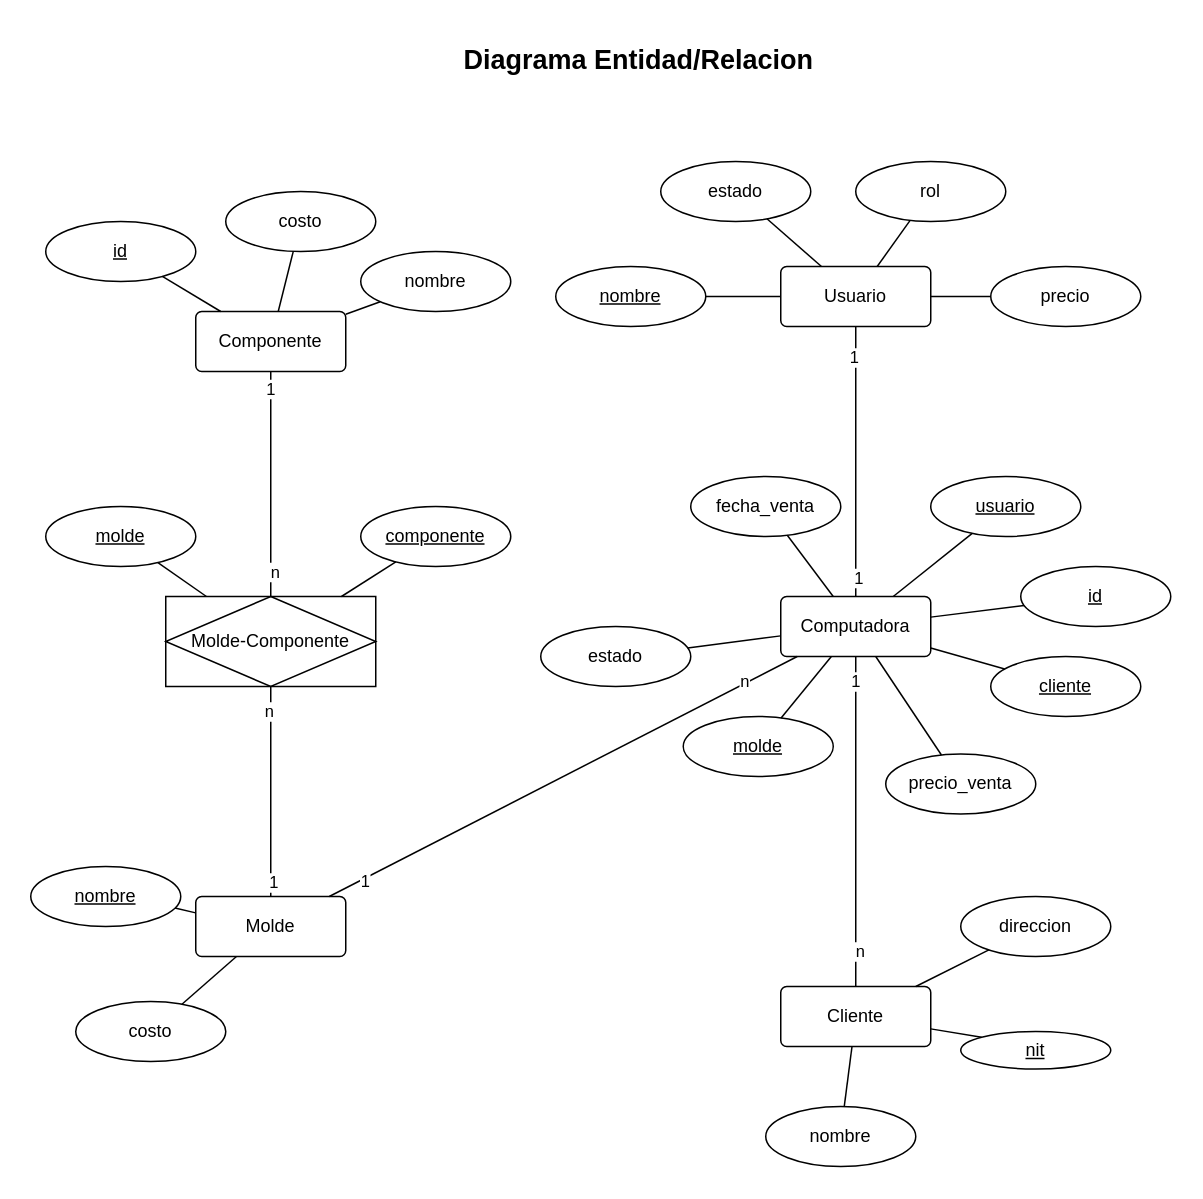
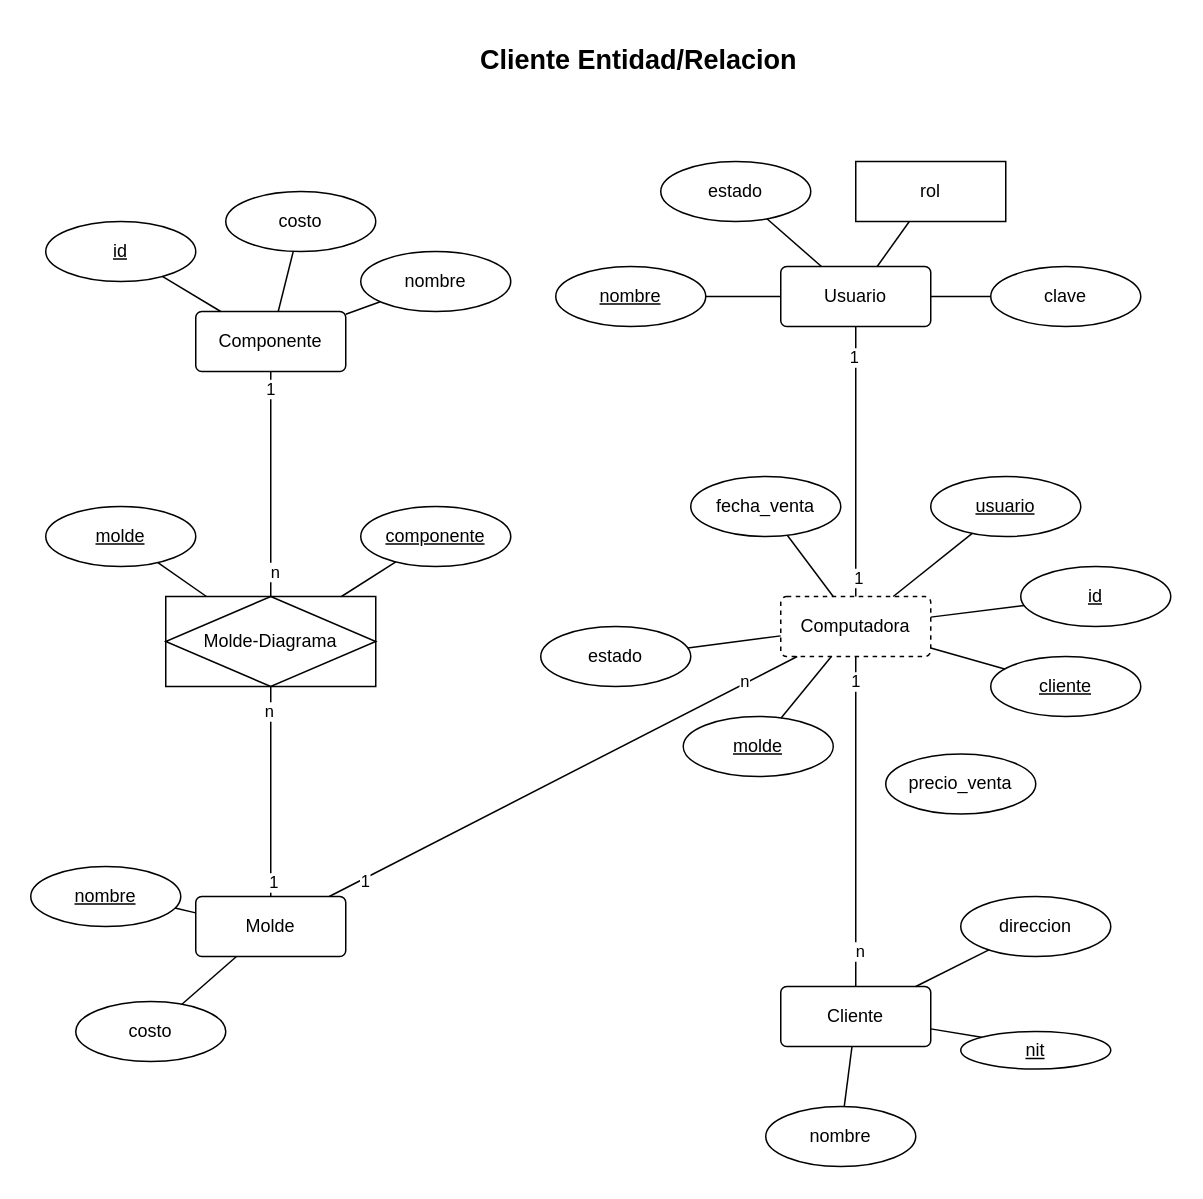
  <mxCell id="0" />
  <mxCell id="1" parent="0" />
  <mxCell id="2" value="Componente" style="rounded=1;arcSize=10;whiteSpace=wrap;html=1;align=center;" parent="1" vertex="1"><mxGeometry x="130" y="207" width="100" height="40" as="geometry" /></mxCell>
- <mxCell id="3" value="Computadora" style="rounded=1;arcSize=10;whiteSpace=wrap;html=1;align=center;" parent="1" vertex="1"><mxGeometry x="520" y="397" width="100" height="40" as="geometry" /></mxCell>
+ <mxCell id="3" value="Computadora" style="rounded=1;arcSize=10;whiteSpace=wrap;html=1;align=center;dashed=1;" parent="1" vertex="1"><mxGeometry x="520" y="397" width="100" height="40" as="geometry" /></mxCell>
  <mxCell id="4" value="Molde" style="rounded=1;arcSize=10;whiteSpace=wrap;html=1;align=center;" parent="1" vertex="1"><mxGeometry x="130" y="597" width="100" height="40" as="geometry" /></mxCell>
  <mxCell id="5" value="Usuario" style="rounded=1;arcSize=10;whiteSpace=wrap;html=1;align=center;" parent="1" vertex="1"><mxGeometry x="520" y="177" width="100" height="40" as="geometry" /></mxCell>
  <mxCell id="6" value="Cliente" style="rounded=1;arcSize=10;whiteSpace=wrap;html=1;align=center;" parent="1" vertex="1"><mxGeometry x="520" y="657" width="100" height="40" as="geometry" /></mxCell>
  <mxCell id="7" value="estado" style="ellipse;whiteSpace=wrap;html=1;align=center;" parent="1" vertex="1"><mxGeometry x="440" y="107" width="100" height="40" as="geometry" /></mxCell>
  <mxCell id="8" value="&lt;u&gt;id&lt;/u&gt;" style="ellipse;whiteSpace=wrap;html=1;align=center;" parent="1" vertex="1"><mxGeometry x="30" y="147" width="100" height="40" as="geometry" /></mxCell>
  <mxCell id="9" value="costo" style="ellipse;whiteSpace=wrap;html=1;align=center;" parent="1" vertex="1"><mxGeometry x="50" y="667" width="100" height="40" as="geometry" /></mxCell>
  <mxCell id="10" value="&lt;u&gt;nombre&lt;/u&gt;" style="ellipse;whiteSpace=wrap;html=1;align=center;" parent="1" vertex="1"><mxGeometry x="20" y="577" width="100" height="40" as="geometry" /></mxCell>
- <mxCell id="11" value="rol" style="ellipse;whiteSpace=wrap;html=1;align=center;" parent="1" vertex="1"><mxGeometry x="570" y="107" width="100" height="40" as="geometry" /></mxCell>
+ <mxCell id="11" value="rol" style="whiteSpace=wrap;html=1;align=center;rounded=0;" parent="1" vertex="1"><mxGeometry x="570" y="107" width="100" height="40" as="geometry" /></mxCell>
  <mxCell id="12" value="estado" style="ellipse;whiteSpace=wrap;html=1;align=center;" parent="1" vertex="1"><mxGeometry x="360" y="417" width="100" height="40" as="geometry" /></mxCell>
  <mxCell id="13" value="&lt;u&gt;molde&lt;/u&gt;" style="ellipse;whiteSpace=wrap;html=1;align=center;" parent="1" vertex="1"><mxGeometry x="455" y="477" width="100" height="40" as="geometry" /></mxCell>
  <mxCell id="14" value="&lt;u&gt;id&lt;/u&gt;" style="ellipse;whiteSpace=wrap;html=1;align=center;" parent="1" vertex="1"><mxGeometry x="680" y="377" width="100" height="40" as="geometry" /></mxCell>
  <mxCell id="15" value="&lt;u&gt;usuario&lt;/u&gt;" style="ellipse;whiteSpace=wrap;html=1;align=center;" parent="1" vertex="1"><mxGeometry x="620" y="317" width="100" height="40" as="geometry" /></mxCell>
  <mxCell id="16" value="&lt;u&gt;nit&lt;/u&gt;" style="ellipse;whiteSpace=wrap;html=1;align=center;" parent="1" vertex="1"><mxGeometry x="640" y="687" width="100" height="25" as="geometry" /></mxCell>
  <mxCell id="17" value="direccion" style="ellipse;whiteSpace=wrap;html=1;align=center;" parent="1" vertex="1"><mxGeometry x="640" y="597" width="100" height="40" as="geometry" /></mxCell>
  <mxCell id="18" value="nombre" style="ellipse;whiteSpace=wrap;html=1;align=center;" parent="1" vertex="1"><mxGeometry x="510" y="737" width="100" height="40" as="geometry" /></mxCell>
  <mxCell id="19" value="costo" style="ellipse;whiteSpace=wrap;html=1;align=center;" parent="1" vertex="1"><mxGeometry x="150" y="127" width="100" height="40" as="geometry" /></mxCell>
- <mxCell id="20" value="precio" style="ellipse;whiteSpace=wrap;html=1;align=center;" parent="1" vertex="1"><mxGeometry x="660" y="177" width="100" height="40" as="geometry" /></mxCell>
+ <mxCell id="20" value="clave" style="ellipse;whiteSpace=wrap;html=1;align=center;" parent="1" vertex="1"><mxGeometry x="660" y="177" width="100" height="40" as="geometry" /></mxCell>
  <mxCell id="21" value="&lt;u&gt;nombre&lt;/u&gt;" style="ellipse;whiteSpace=wrap;html=1;align=center;" parent="1" vertex="1"><mxGeometry x="370" y="177" width="100" height="40" as="geometry" /></mxCell>
  <mxCell id="22" value="precio_venta" style="ellipse;whiteSpace=wrap;html=1;align=center;" parent="1" vertex="1"><mxGeometry x="590" y="502" width="100" height="40" as="geometry" /></mxCell>
- <mxCell id="23" value="&lt;font style=&quot;font-size: 18px;&quot;&gt;&lt;b&gt;Diagrama Entidad/Relacion&lt;/b&gt;&lt;/font&gt;" style="text;html=1;align=center;verticalAlign=middle;resizable=0;points=[];autosize=1;strokeColor=none;fillColor=none;" parent="1" vertex="1"><mxGeometry x="295" y="20" width="260" height="40" as="geometry" /></mxCell>
+ <mxCell id="23" value="&lt;font style=&quot;font-size: 18px;&quot;&gt;&lt;b&gt;Cliente Entidad/Relacion&lt;/b&gt;&lt;/font&gt;" style="text;html=1;align=center;verticalAlign=middle;resizable=0;points=[];autosize=1;strokeColor=none;fillColor=none;" parent="1" vertex="1"><mxGeometry x="295" y="20" width="260" height="40" as="geometry" /></mxCell>
  <mxCell id="24" value="" style="endArrow=none;html=1;rounded=0;" parent="1" source="2" target="8" edge="1"><mxGeometry width="50" height="50" relative="1" as="geometry"><mxPoint x="410" y="357" as="sourcePoint" /><mxPoint x="460" y="307" as="targetPoint" /></mxGeometry></mxCell>
  <mxCell id="25" value="" style="endArrow=none;html=1;rounded=0;" parent="1" source="2" target="19" edge="1"><mxGeometry width="50" height="50" relative="1" as="geometry"><mxPoint x="148" y="207" as="sourcePoint" /><mxPoint x="127" y="194" as="targetPoint" /></mxGeometry></mxCell>
  <mxCell id="26" value="" style="endArrow=none;html=1;rounded=0;" parent="1" source="5" target="11" edge="1"><mxGeometry width="50" height="50" relative="1" as="geometry"><mxPoint x="185" y="177" as="sourcePoint" /><mxPoint x="195" y="137" as="targetPoint" /></mxGeometry></mxCell>
  <mxCell id="27" value="" style="endArrow=none;html=1;rounded=0;" parent="1" source="5" target="7" edge="1"><mxGeometry width="50" height="50" relative="1" as="geometry"><mxPoint x="195" y="187" as="sourcePoint" /><mxPoint x="205" y="147" as="targetPoint" /></mxGeometry></mxCell>
  <mxCell id="28" value="" style="endArrow=none;html=1;rounded=0;" parent="1" source="5" target="21" edge="1"><mxGeometry width="50" height="50" relative="1" as="geometry"><mxPoint x="205" y="197" as="sourcePoint" /><mxPoint x="215" y="157" as="targetPoint" /></mxGeometry></mxCell>
  <mxCell id="29" value="" style="endArrow=none;html=1;rounded=0;" parent="1" source="5" target="20" edge="1"><mxGeometry width="50" height="50" relative="1" as="geometry"><mxPoint x="215" y="207" as="sourcePoint" /><mxPoint x="225" y="167" as="targetPoint" /></mxGeometry></mxCell>
  <mxCell id="30" value="" style="endArrow=none;html=1;rounded=0;" parent="1" source="12" target="3" edge="1"><mxGeometry width="50" height="50" relative="1" as="geometry"><mxPoint x="508.949" y="422.921" as="sourcePoint" /><mxPoint x="390" y="327" as="targetPoint" /></mxGeometry></mxCell>
  <mxCell id="31" value="" style="endArrow=none;html=1;rounded=0;" parent="1" source="13" target="3" edge="1"><mxGeometry width="50" height="50" relative="1" as="geometry"><mxPoint x="280" y="457" as="sourcePoint" /><mxPoint x="400" y="337" as="targetPoint" /></mxGeometry></mxCell>
  <mxCell id="32" value="" style="endArrow=none;html=1;rounded=0;" parent="1" source="3" target="15" edge="1"><mxGeometry width="50" height="50" relative="1" as="geometry"><mxPoint x="300" y="477" as="sourcePoint" /><mxPoint x="420" y="357" as="targetPoint" /></mxGeometry></mxCell>
  <mxCell id="33" value="" style="endArrow=none;html=1;rounded=0;" parent="1" source="3" target="14" edge="1"><mxGeometry width="50" height="50" relative="1" as="geometry"><mxPoint x="310" y="487" as="sourcePoint" /><mxPoint x="430" y="367" as="targetPoint" /></mxGeometry></mxCell>
- <mxCell id="34" value="" style="endArrow=none;html=1;rounded=0;" parent="1" source="3" target="22" edge="1"><mxGeometry width="50" height="50" relative="1" as="geometry"><mxPoint x="320" y="497" as="sourcePoint" /><mxPoint x="440" y="377" as="targetPoint" /></mxGeometry></mxCell>
  <mxCell id="35" value="" style="endArrow=none;html=1;rounded=0;" parent="1" source="17" target="6" edge="1"><mxGeometry width="50" height="50" relative="1" as="geometry"><mxPoint x="320" y="467" as="sourcePoint" /><mxPoint x="440" y="347" as="targetPoint" /></mxGeometry></mxCell>
  <mxCell id="36" value="" style="endArrow=none;html=1;rounded=0;" parent="1" source="18" target="6" edge="1"><mxGeometry width="50" height="50" relative="1" as="geometry"><mxPoint x="330" y="477" as="sourcePoint" /><mxPoint x="450" y="357" as="targetPoint" /></mxGeometry></mxCell>
  <mxCell id="37" value="" style="endArrow=none;html=1;rounded=0;entryX=0;entryY=0;entryDx=0;entryDy=0;" parent="1" source="6" target="16" edge="1"><mxGeometry width="50" height="50" relative="1" as="geometry"><mxPoint x="340" y="487" as="sourcePoint" /><mxPoint x="460" y="367" as="targetPoint" /></mxGeometry></mxCell>
  <mxCell id="38" value="" style="endArrow=none;html=1;rounded=0;" parent="1" source="4" target="9" edge="1"><mxGeometry width="50" height="50" relative="1" as="geometry"><mxPoint x="350" y="497" as="sourcePoint" /><mxPoint x="470" y="377" as="targetPoint" /></mxGeometry></mxCell>
  <mxCell id="39" value="" style="endArrow=none;html=1;rounded=0;" parent="1" source="10" target="4" edge="1"><mxGeometry width="50" height="50" relative="1" as="geometry"><mxPoint x="360" y="507" as="sourcePoint" /><mxPoint x="480" y="387" as="targetPoint" /></mxGeometry></mxCell>
- <mxCell id="40" value="Molde-Componente" style="shape=associativeEntity;whiteSpace=wrap;html=1;align=center;" parent="1" vertex="1"><mxGeometry x="110" y="397" width="140" height="60" as="geometry" /></mxCell>
+ <mxCell id="40" value="Molde-Diagrama" style="shape=associativeEntity;whiteSpace=wrap;html=1;align=center;" parent="1" vertex="1"><mxGeometry x="110" y="397" width="140" height="60" as="geometry" /></mxCell>
  <mxCell id="41" value="" style="endArrow=none;html=1;rounded=0;" parent="1" source="40" target="4" edge="1"><mxGeometry width="50" height="50" relative="1" as="geometry"><mxPoint x="380" y="567" as="sourcePoint" /><mxPoint x="500" y="447" as="targetPoint" /></mxGeometry></mxCell>
  <mxCell id="42" value="n" style="edgeLabel;html=1;align=center;verticalAlign=middle;resizable=0;points=[];" parent="41" vertex="1" connectable="0"><mxGeometry x="-0.778" y="-2" relative="1" as="geometry"><mxPoint as="offset" /></mxGeometry></mxCell>
  <mxCell id="43" value="1" style="edgeLabel;html=1;align=center;verticalAlign=middle;resizable=0;points=[];" parent="41" vertex="1" connectable="0"><mxGeometry x="0.856" y="1" relative="1" as="geometry"><mxPoint as="offset" /></mxGeometry></mxCell>
  <mxCell id="44" value="" style="endArrow=none;html=1;rounded=0;" parent="1" source="40" target="2" edge="1"><mxGeometry width="50" height="50" relative="1" as="geometry"><mxPoint x="190" y="467" as="sourcePoint" /><mxPoint x="190" y="647" as="targetPoint" /></mxGeometry></mxCell>
  <mxCell id="45" value="n" style="edgeLabel;html=1;align=center;verticalAlign=middle;resizable=0;points=[];" parent="44" vertex="1" connectable="0"><mxGeometry x="-0.778" y="-2" relative="1" as="geometry"><mxPoint as="offset" /></mxGeometry></mxCell>
  <mxCell id="46" value="1" style="edgeLabel;html=1;align=center;verticalAlign=middle;resizable=0;points=[];" parent="44" vertex="1" connectable="0"><mxGeometry x="0.856" y="1" relative="1" as="geometry"><mxPoint as="offset" /></mxGeometry></mxCell>
  <mxCell id="47" value="" style="endArrow=none;html=1;rounded=0;" parent="1" source="6" target="3" edge="1"><mxGeometry width="50" height="50" relative="1" as="geometry"><mxPoint x="200" y="477" as="sourcePoint" /><mxPoint x="200" y="657" as="targetPoint" /></mxGeometry></mxCell>
  <mxCell id="48" value="n" style="edgeLabel;html=1;align=center;verticalAlign=middle;resizable=0;points=[];" parent="47" vertex="1" connectable="0"><mxGeometry x="-0.778" y="-2" relative="1" as="geometry"><mxPoint as="offset" /></mxGeometry></mxCell>
  <mxCell id="49" value="1" style="edgeLabel;html=1;align=center;verticalAlign=middle;resizable=0;points=[];" parent="47" vertex="1" connectable="0"><mxGeometry x="0.856" y="1" relative="1" as="geometry"><mxPoint as="offset" /></mxGeometry></mxCell>
  <mxCell id="50" value="" style="endArrow=none;html=1;rounded=0;" parent="1" source="5" target="3" edge="1"><mxGeometry width="50" height="50" relative="1" as="geometry"><mxPoint x="210" y="487" as="sourcePoint" /><mxPoint x="210" y="667" as="targetPoint" /></mxGeometry></mxCell>
  <mxCell id="51" value="1" style="edgeLabel;html=1;align=center;verticalAlign=middle;resizable=0;points=[];" parent="50" vertex="1" connectable="0"><mxGeometry x="-0.778" y="-2" relative="1" as="geometry"><mxPoint as="offset" /></mxGeometry></mxCell>
  <mxCell id="52" value="1" style="edgeLabel;html=1;align=center;verticalAlign=middle;resizable=0;points=[];" parent="50" vertex="1" connectable="0"><mxGeometry x="0.856" y="1" relative="1" as="geometry"><mxPoint as="offset" /></mxGeometry></mxCell>
  <mxCell id="53" value="" style="endArrow=none;html=1;rounded=0;" parent="1" source="3" target="4" edge="1"><mxGeometry width="50" height="50" relative="1" as="geometry"><mxPoint x="220" y="497" as="sourcePoint" /><mxPoint x="220" y="677" as="targetPoint" /></mxGeometry></mxCell>
  <mxCell id="54" value="n" style="edgeLabel;html=1;align=center;verticalAlign=middle;resizable=0;points=[];" parent="53" vertex="1" connectable="0"><mxGeometry x="-0.778" y="-2" relative="1" as="geometry"><mxPoint as="offset" /></mxGeometry></mxCell>
  <mxCell id="55" value="1" style="edgeLabel;html=1;align=center;verticalAlign=middle;resizable=0;points=[];" parent="53" vertex="1" connectable="0"><mxGeometry x="0.856" y="1" relative="1" as="geometry"><mxPoint as="offset" /></mxGeometry></mxCell>
  <mxCell id="56" value="&lt;u&gt;molde&lt;/u&gt;" style="ellipse;whiteSpace=wrap;html=1;align=center;" parent="1" vertex="1"><mxGeometry x="30" y="337" width="100" height="40" as="geometry" /></mxCell>
  <mxCell id="57" value="&lt;u&gt;componente&lt;/u&gt;" style="ellipse;whiteSpace=wrap;html=1;align=center;" parent="1" vertex="1"><mxGeometry x="240" y="337" width="100" height="40" as="geometry" /></mxCell>
  <mxCell id="58" value="" style="endArrow=none;html=1;rounded=0;" parent="1" source="56" target="40" edge="1"><mxGeometry relative="1" as="geometry"><mxPoint x="350" y="287" as="sourcePoint" /><mxPoint x="510" y="287" as="targetPoint" /></mxGeometry></mxCell>
  <mxCell id="59" value="" style="endArrow=none;html=1;rounded=0;" parent="1" source="40" target="57" edge="1"><mxGeometry relative="1" as="geometry"><mxPoint x="350" y="287" as="sourcePoint" /><mxPoint x="510" y="287" as="targetPoint" /></mxGeometry></mxCell>
  <mxCell id="60" value="fecha_venta&lt;span style=&quot;color: rgba(0, 0, 0, 0); font-family: monospace; font-size: 0px; text-align: start; text-wrap: nowrap;&quot;&gt;%3CmxGraphModel%3E%3Croot%3E%3CmxCell%20id%3D%220%22%2F%3E%3CmxCell%20id%3D%221%22%20parent%3D%220%22%2F%3E%3CmxCell%20id%3D%222%22%20value%3D%22estado%22%20style%3D%22ellipse%3BwhiteSpace%3Dwrap%3Bhtml%3D1%3Balign%3Dcenter%3B%22%20vertex%3D%221%22%20parent%3D%221%22%3E%3CmxGeometry%20x%3D%22590%22%20y%3D%22330%22%20width%3D%22100%22%20height%3D%2240%22%20as%3D%22geometry%22%2F%3E%3C%2FmxCell%3E%3C%2Froot%3E%3C%2FmxGraphModel%3E&lt;/span&gt;" style="ellipse;whiteSpace=wrap;html=1;align=center;" parent="1" vertex="1"><mxGeometry x="460" y="317" width="100" height="40" as="geometry" /></mxCell>
  <mxCell id="61" value="&lt;u&gt;cliente&lt;/u&gt;" style="ellipse;whiteSpace=wrap;html=1;align=center;" parent="1" vertex="1"><mxGeometry x="660" y="437" width="100" height="40" as="geometry" /></mxCell>
  <mxCell id="62" value="" style="endArrow=none;html=1;rounded=0;" parent="1" source="3" target="61" edge="1"><mxGeometry width="50" height="50" relative="1" as="geometry"><mxPoint x="630" y="424" as="sourcePoint" /><mxPoint x="720" y="420" as="targetPoint" /></mxGeometry></mxCell>
  <mxCell id="63" value="" style="endArrow=none;html=1;rounded=0;" parent="1" source="3" target="60" edge="1"><mxGeometry width="50" height="50" relative="1" as="geometry"><mxPoint x="640" y="434" as="sourcePoint" /><mxPoint x="730" y="430" as="targetPoint" /></mxGeometry></mxCell>
  <mxCell id="64" value="nombre" style="ellipse;whiteSpace=wrap;html=1;align=center;" parent="1" vertex="1"><mxGeometry x="240" y="167" width="100" height="40" as="geometry" /></mxCell>
  <mxCell id="65" value="" style="endArrow=none;html=1;rounded=0;" parent="1" source="2" target="64" edge="1"><mxGeometry width="50" height="50" relative="1" as="geometry"><mxPoint x="195" y="217" as="sourcePoint" /><mxPoint x="205" y="177" as="targetPoint" /></mxGeometry></mxCell>
